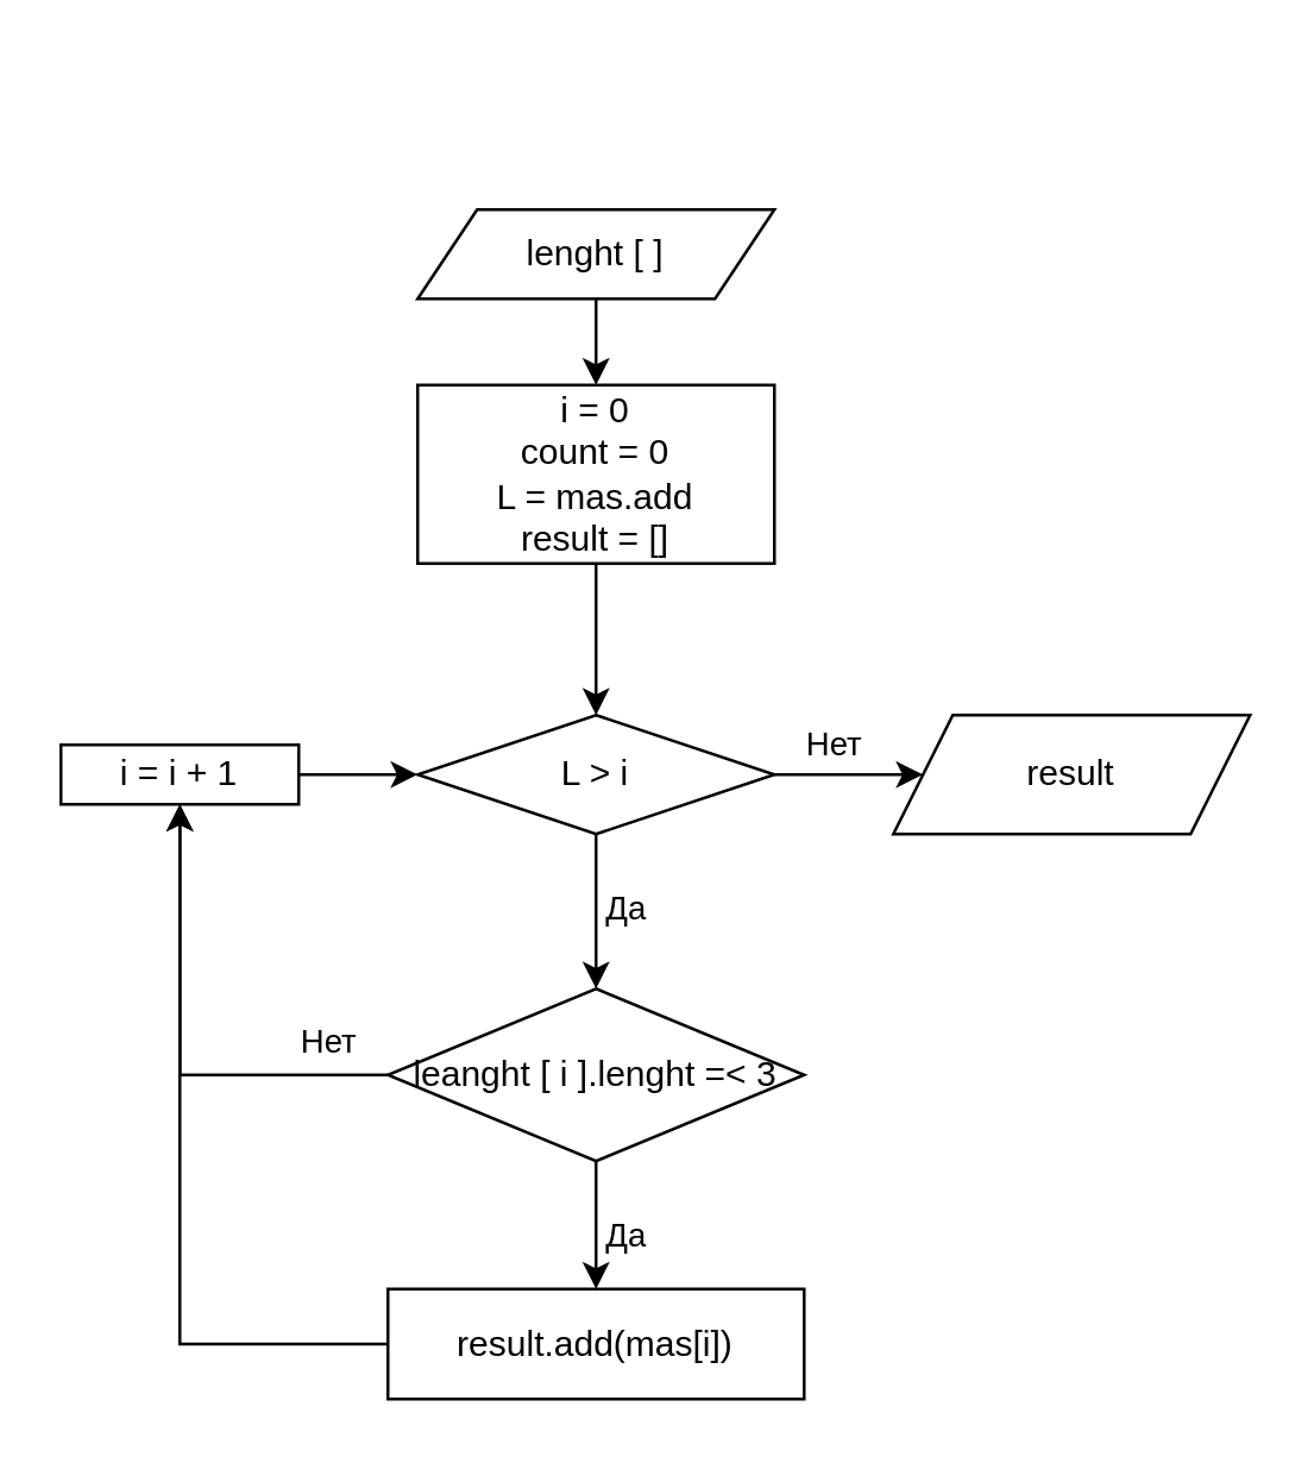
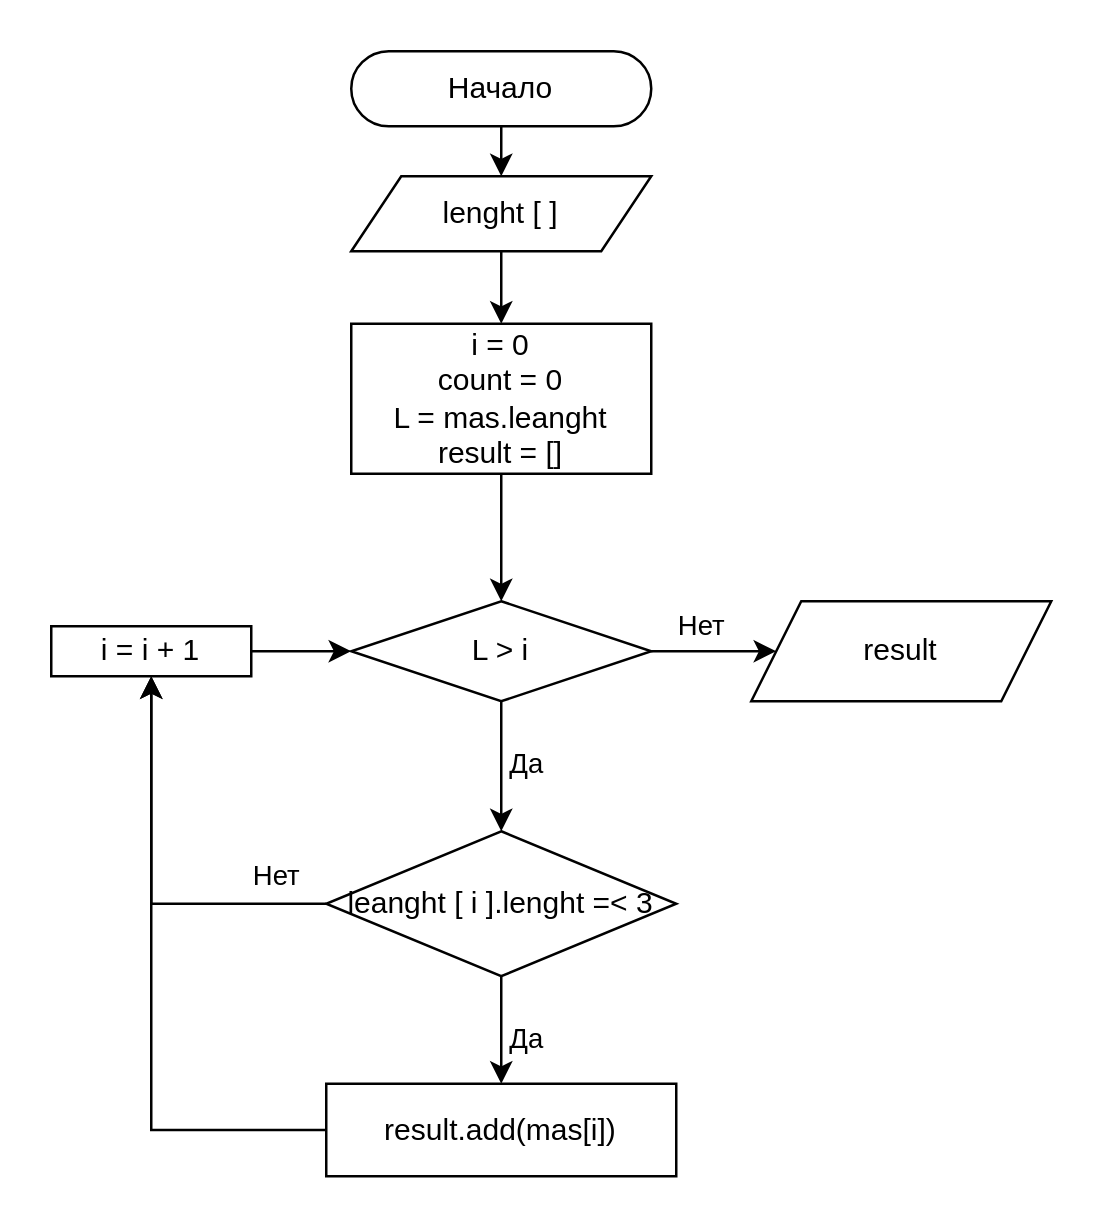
  <mxCell id="0" />
  <mxCell id="1" parent="0" />
+ <mxCell id="2" style="edgeStyle=orthogonalEdgeStyle;rounded=0;orthogonalLoop=1;jettySize=auto;html=1;exitX=0.5;exitY=1;exitDx=0;exitDy=0;entryX=0.5;entryY=0;entryDx=0;entryDy=0;" parent="1" source="3" target="5" edge="1"><mxGeometry relative="1" as="geometry" /></mxCell>
+ <mxCell id="3" value="Начало" style="rounded=1;whiteSpace=wrap;html=1;arcSize=50;" parent="1" vertex="1"><mxGeometry x="140" y="20" width="120" height="30" as="geometry" /></mxCell>
  <mxCell id="4" style="edgeStyle=orthogonalEdgeStyle;rounded=0;orthogonalLoop=1;jettySize=auto;html=1;exitX=0.5;exitY=1;exitDx=0;exitDy=0;" parent="1" source="5" edge="1" target="13"><mxGeometry relative="1" as="geometry"><mxPoint x="200" y="122" as="targetPoint" /></mxGeometry></mxCell>
  <mxCell id="5" value="lenght [ ]" style="shape=parallelogram;perimeter=parallelogramPerimeter;whiteSpace=wrap;html=1;fixedSize=1;" parent="1" vertex="1"><mxGeometry x="140" y="70" width="120" height="30" as="geometry" /></mxCell>
  <mxCell id="6" style="edgeStyle=orthogonalEdgeStyle;rounded=0;orthogonalLoop=1;jettySize=auto;html=1;exitX=0.5;exitY=1;exitDx=0;exitDy=0;" parent="1" source="13" target="9" edge="1"><mxGeometry relative="1" as="geometry"><mxPoint x="190" y="320" as="targetPoint" /><mxPoint x="200" y="192" as="sourcePoint" /></mxGeometry></mxCell>
  <mxCell id="7" value="Да" style="edgeStyle=orthogonalEdgeStyle;rounded=0;orthogonalLoop=1;jettySize=auto;html=1;exitX=0.5;exitY=1;exitDx=0;exitDy=0;entryX=0.5;entryY=0;entryDx=0;entryDy=0;" parent="1" source="9" edge="1" target="12"><mxGeometry x="-0.048" y="10" relative="1" as="geometry"><mxPoint x="190" y="400" as="targetPoint" /><mxPoint as="offset" /></mxGeometry></mxCell>
  <mxCell id="8" value="Нет" style="edgeStyle=orthogonalEdgeStyle;rounded=0;orthogonalLoop=1;jettySize=auto;html=1;exitX=1;exitY=0.5;exitDx=0;exitDy=0;entryX=0;entryY=0.5;entryDx=0;entryDy=0;" edge="1" parent="1" source="9" target="18"><mxGeometry x="-0.2" y="10" relative="1" as="geometry"><mxPoint as="offset" /></mxGeometry></mxCell>
  <mxCell id="9" value="L &amp;gt; i" style="rhombus;whiteSpace=wrap;html=1;" parent="1" vertex="1"><mxGeometry x="140" y="240" width="120" height="40" as="geometry" /></mxCell>
  <mxCell id="10" value="Да" style="edgeStyle=orthogonalEdgeStyle;rounded=0;orthogonalLoop=1;jettySize=auto;html=1;exitX=0.5;exitY=1;exitDx=0;exitDy=0;entryX=0.5;entryY=0;entryDx=0;entryDy=0;" parent="1" source="12" target="15" edge="1"><mxGeometry x="0.184" y="10" relative="1" as="geometry"><mxPoint x="200" y="450" as="targetPoint" /><mxPoint as="offset" /></mxGeometry></mxCell>
  <mxCell id="11" value="Нет" style="edgeStyle=orthogonalEdgeStyle;rounded=0;orthogonalLoop=1;jettySize=auto;html=1;exitX=0;exitY=0.5;exitDx=0;exitDy=0;entryX=0.5;entryY=1;entryDx=0;entryDy=0;" edge="1" parent="1" source="12" target="17"><mxGeometry x="-0.751" y="-11" relative="1" as="geometry"><mxPoint as="offset" /></mxGeometry></mxCell>
  <mxCell id="12" value="leanght [ i ].lenght =&amp;lt; 3" style="rhombus;whiteSpace=wrap;html=1;" parent="1" vertex="1"><mxGeometry x="130" y="332" width="140" height="58" as="geometry" /></mxCell>
- <mxCell id="13" value="i = 0&lt;br&gt;count = 0&lt;br&gt;L = mas.add&lt;br&gt;result = []" style="rounded=0;whiteSpace=wrap;html=1;" vertex="1" parent="1"><mxGeometry x="140" y="129" width="120" height="60" as="geometry" /></mxCell>
+ <mxCell id="13" value="i = 0&lt;br&gt;count = 0&lt;br&gt;L = mas.leanght&lt;br&gt;result = []" style="rounded=0;whiteSpace=wrap;html=1;" vertex="1" parent="1"><mxGeometry x="140" y="129" width="120" height="60" as="geometry" /></mxCell>
  <mxCell id="14" style="edgeStyle=orthogonalEdgeStyle;rounded=0;orthogonalLoop=1;jettySize=auto;html=1;exitX=0;exitY=0.5;exitDx=0;exitDy=0;entryX=0.5;entryY=1;entryDx=0;entryDy=0;" edge="1" parent="1" source="15" target="17"><mxGeometry relative="1" as="geometry"><mxPoint x="60" y="290" as="targetPoint" /></mxGeometry></mxCell>
  <mxCell id="15" value="result.add(mas[i])" style="rounded=0;whiteSpace=wrap;html=1;" vertex="1" parent="1"><mxGeometry x="130" y="433" width="140" height="37" as="geometry" /></mxCell>
  <mxCell id="16" style="edgeStyle=orthogonalEdgeStyle;rounded=0;orthogonalLoop=1;jettySize=auto;html=1;exitX=1;exitY=0.5;exitDx=0;exitDy=0;entryX=0;entryY=0.5;entryDx=0;entryDy=0;" edge="1" parent="1" source="17" target="9"><mxGeometry relative="1" as="geometry" /></mxCell>
  <mxCell id="17" value="i = i + 1" style="rounded=0;whiteSpace=wrap;html=1;" vertex="1" parent="1"><mxGeometry x="20" y="250" width="80" height="20" as="geometry" /></mxCell>
  <mxCell id="18" value="result" style="shape=parallelogram;perimeter=parallelogramPerimeter;whiteSpace=wrap;html=1;fixedSize=1;" vertex="1" parent="1"><mxGeometry x="300" y="240" width="120" height="40" as="geometry" /></mxCell>
